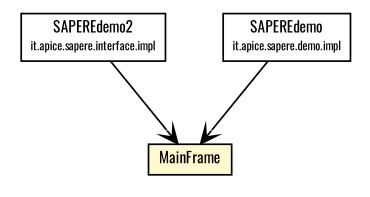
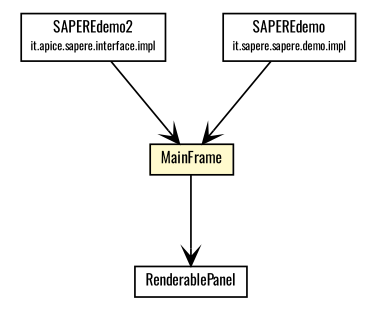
  digraph {
    fontname=Oswald
    node [fontcolor=black fontname=Oswald fontsize=9.0 shape=plaintext]
    edge [arrowhead=open color=black fontcolor=black fontname=Oswald fontsize=10.0 headport=p labelfontname=Helvetica labelfontsize=10 tailport=p]
    n1 [label=<<table border="0" cellborder="1" cellspacing="0" cellpadding="2" port="p" href="../../impl/SAPEREdemo2.html"> 		<tr><td><table border="0" cellspacing="0" cellpadding="1"> 			<tr><td> SAPEREdemo2 </td></tr> 			<tr><td><font point-size="7.0"> it.apice.sapere.interface.impl </font></td></tr> 		</table></td></tr> 		</table>>]
    n2 [label=<<table border="0" cellborder="1" cellspacing="0" cellpadding="2" port="p" bgcolor="lemonChiffon" href="./MainFrame.html"> 		<tr><td><table border="0" cellspacing="0" cellpadding="1"> 			<tr><td> MainFrame </td></tr> 		</table></td></tr> 		</table>>]
-   n4 [label=<<table border="0" cellborder="1" cellspacing="0" cellpadding="2" port="p" href="../../impl/SAPEREdemo.html"> 		<tr><td><table border="0" cellspacing="0" cellpadding="1"> 			<tr><td> SAPEREdemo </td></tr> 			<tr><td><font point-size="7.0"> it.apice.sapere.demo.impl </font></td></tr> 		</table></td></tr> 		</table>>]
+   n3 [label=<<table border="0" cellborder="1" cellspacing="0" cellpadding="2" port="p" href="./MainFrame.RenderablePanel.html"> 		<tr><td><table border="0" cellspacing="0" cellpadding="1"> 			<tr><td> RenderablePanel </td></tr> 		</table></td></tr> 		</table>>]
+   n4 [label=<<table border="0" cellborder="1" cellspacing="0" cellpadding="2" port="p" href="../../impl/SAPEREdemo.html"> 		<tr><td><table border="0" cellspacing="0" cellpadding="1"> 			<tr><td> SAPEREdemo </td></tr> 			<tr><td><font point-size="7.0"> it.sapere.sapere.demo.impl </font></td></tr> 		</table></td></tr> 		</table>>]
    n1 -> n2
+   n2 -> n3
    n4 -> n2
  }
